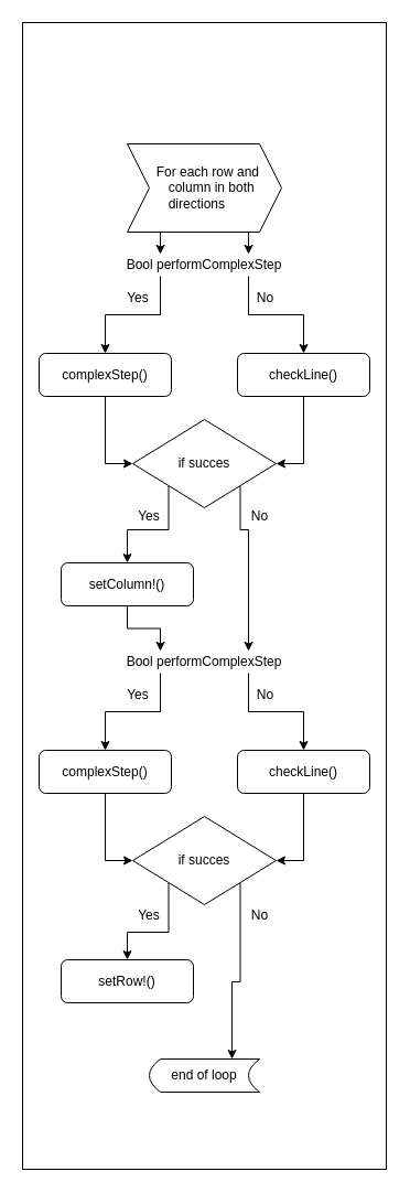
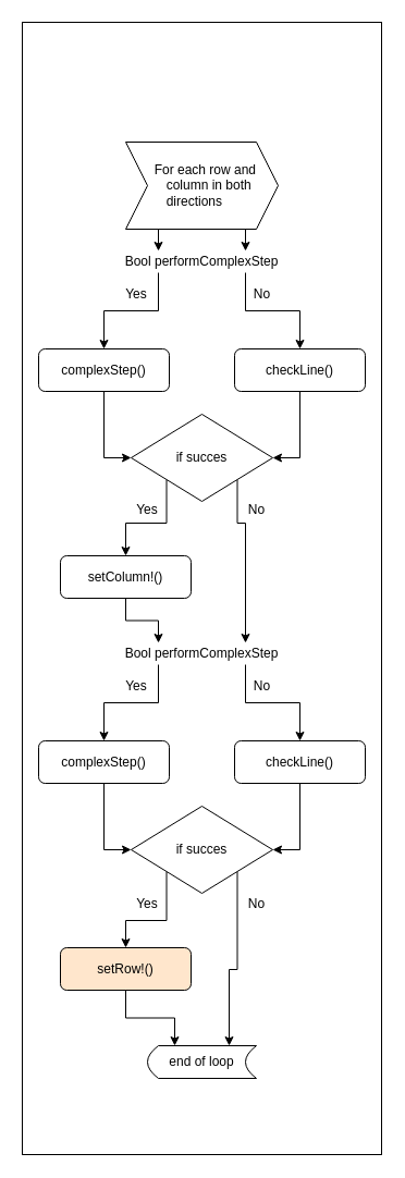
  <mxCell id="0" />
  <mxCell id="1" parent="0" />
  <mxCell id="2" value="" style="rounded=0;whiteSpace=wrap;html=1;" vertex="1" parent="1"><mxGeometry x="20" y="20" width="330" height="1040" as="geometry" /></mxCell>
  <mxCell id="3" style="edgeStyle=orthogonalEdgeStyle;rounded=0;orthogonalLoop=1;jettySize=auto;html=1;exitX=0.5;exitY=1;exitDx=0;exitDy=0;entryX=0;entryY=0.5;entryDx=0;entryDy=0;" edge="1" parent="1" source="4" target="16"><mxGeometry relative="1" as="geometry" /></mxCell>
  <mxCell id="4" value="complexStep()" style="rounded=1;whiteSpace=wrap;html=1;" vertex="1" parent="1"><mxGeometry x="35" y="320" width="120" height="39" as="geometry" /></mxCell>
  <mxCell id="5" style="edgeStyle=orthogonalEdgeStyle;rounded=0;orthogonalLoop=1;jettySize=auto;html=1;exitX=0.5;exitY=1;exitDx=0;exitDy=0;entryX=1;entryY=0.5;entryDx=0;entryDy=0;" edge="1" parent="1" source="6" target="16"><mxGeometry relative="1" as="geometry" /></mxCell>
  <mxCell id="6" value="checkLine()" style="rounded=1;whiteSpace=wrap;html=1;" vertex="1" parent="1"><mxGeometry x="215" y="320" width="120" height="39" as="geometry" /></mxCell>
  <mxCell id="7" style="edgeStyle=orthogonalEdgeStyle;rounded=0;orthogonalLoop=1;jettySize=auto;html=1;exitX=0.25;exitY=1;exitDx=0;exitDy=0;entryX=0.5;entryY=0;entryDx=0;entryDy=0;" edge="1" parent="1" source="9" target="4"><mxGeometry relative="1" as="geometry" /></mxCell>
  <mxCell id="8" style="edgeStyle=orthogonalEdgeStyle;rounded=0;orthogonalLoop=1;jettySize=auto;html=1;exitX=0.75;exitY=1;exitDx=0;exitDy=0;entryX=0.5;entryY=0;entryDx=0;entryDy=0;" edge="1" parent="1" source="9" target="6"><mxGeometry relative="1" as="geometry" /></mxCell>
  <mxCell id="9" value="Bool performComplexStep" style="text;html=1;strokeColor=none;fillColor=none;align=center;verticalAlign=middle;whiteSpace=wrap;rounded=0;" vertex="1" parent="1"><mxGeometry x="105" y="230" width="160" height="20" as="geometry" /></mxCell>
  <mxCell id="10" value="Yes" style="text;html=1;strokeColor=none;fillColor=none;align=center;verticalAlign=middle;whiteSpace=wrap;rounded=0;" vertex="1" parent="1"><mxGeometry x="105" y="260" width="40" height="20" as="geometry" /></mxCell>
  <mxCell id="11" value="No" style="text;html=1;align=center;verticalAlign=middle;resizable=0;points=[];autosize=1;" vertex="1" parent="1"><mxGeometry x="225" y="260" width="30" height="20" as="geometry" /></mxCell>
  <mxCell id="12" style="edgeStyle=orthogonalEdgeStyle;rounded=0;orthogonalLoop=1;jettySize=auto;html=1;exitX=0.5;exitY=1;exitDx=0;exitDy=0;entryX=0.25;entryY=0;entryDx=0;entryDy=0;" edge="1" parent="1" source="13" target="25"><mxGeometry relative="1" as="geometry" /></mxCell>
  <mxCell id="13" value="setColumn!()" style="rounded=1;whiteSpace=wrap;html=1;" vertex="1" parent="1"><mxGeometry x="55" y="510" width="120" height="39" as="geometry" /></mxCell>
  <mxCell id="14" style="edgeStyle=orthogonalEdgeStyle;rounded=0;orthogonalLoop=1;jettySize=auto;html=1;exitX=0;exitY=1;exitDx=0;exitDy=0;entryX=0.5;entryY=0;entryDx=0;entryDy=0;" edge="1" parent="1" source="16" target="13"><mxGeometry relative="1" as="geometry"><Array as="points"><mxPoint x="153" y="480" /><mxPoint x="115" y="480" /></Array></mxGeometry></mxCell>
  <mxCell id="15" style="edgeStyle=orthogonalEdgeStyle;rounded=0;orthogonalLoop=1;jettySize=auto;html=1;exitX=1;exitY=1;exitDx=0;exitDy=0;entryX=0.75;entryY=0;entryDx=0;entryDy=0;" edge="1" parent="1" source="16" target="25"><mxGeometry relative="1" as="geometry"><Array as="points"><mxPoint x="218" y="480" /><mxPoint x="225" y="480" /></Array></mxGeometry></mxCell>
  <mxCell id="16" value="if succes" style="rhombus;whiteSpace=wrap;html=1;" vertex="1" parent="1"><mxGeometry x="120" y="380" width="130" height="80" as="geometry" /></mxCell>
  <mxCell id="17" value="Yes" style="text;html=1;strokeColor=none;fillColor=none;align=center;verticalAlign=middle;whiteSpace=wrap;rounded=0;" vertex="1" parent="1"><mxGeometry x="115" y="458" width="40" height="20" as="geometry" /></mxCell>
  <mxCell id="18" value="No" style="text;html=1;align=center;verticalAlign=middle;resizable=0;points=[];autosize=1;" vertex="1" parent="1"><mxGeometry x="220" y="458" width="30" height="20" as="geometry" /></mxCell>
  <mxCell id="19" style="edgeStyle=orthogonalEdgeStyle;rounded=0;orthogonalLoop=1;jettySize=auto;html=1;exitX=0.5;exitY=1;exitDx=0;exitDy=0;entryX=0;entryY=0.5;entryDx=0;entryDy=0;" edge="1" parent="1" source="20" target="32"><mxGeometry relative="1" as="geometry" /></mxCell>
  <mxCell id="20" value="complexStep()" style="rounded=1;whiteSpace=wrap;html=1;" vertex="1" parent="1"><mxGeometry x="35" y="680" width="120" height="39" as="geometry" /></mxCell>
  <mxCell id="21" style="edgeStyle=orthogonalEdgeStyle;rounded=0;orthogonalLoop=1;jettySize=auto;html=1;exitX=0.5;exitY=1;exitDx=0;exitDy=0;entryX=1;entryY=0.5;entryDx=0;entryDy=0;" edge="1" parent="1" source="22" target="32"><mxGeometry relative="1" as="geometry" /></mxCell>
  <mxCell id="22" value="checkLine()" style="rounded=1;whiteSpace=wrap;html=1;" vertex="1" parent="1"><mxGeometry x="215" y="680" width="120" height="39" as="geometry" /></mxCell>
  <mxCell id="23" style="edgeStyle=orthogonalEdgeStyle;rounded=0;orthogonalLoop=1;jettySize=auto;html=1;exitX=0.25;exitY=1;exitDx=0;exitDy=0;entryX=0.5;entryY=0;entryDx=0;entryDy=0;" edge="1" parent="1" source="25" target="20"><mxGeometry relative="1" as="geometry" /></mxCell>
  <mxCell id="24" style="edgeStyle=orthogonalEdgeStyle;rounded=0;orthogonalLoop=1;jettySize=auto;html=1;exitX=0.75;exitY=1;exitDx=0;exitDy=0;entryX=0.5;entryY=0;entryDx=0;entryDy=0;" edge="1" parent="1" source="25" target="22"><mxGeometry relative="1" as="geometry" /></mxCell>
  <mxCell id="25" value="Bool performComplexStep" style="text;html=1;strokeColor=none;fillColor=none;align=center;verticalAlign=middle;whiteSpace=wrap;rounded=0;" vertex="1" parent="1"><mxGeometry x="105" y="590" width="160" height="20" as="geometry" /></mxCell>
  <mxCell id="26" value="Yes" style="text;html=1;strokeColor=none;fillColor=none;align=center;verticalAlign=middle;whiteSpace=wrap;rounded=0;" vertex="1" parent="1"><mxGeometry x="105" y="620" width="40" height="20" as="geometry" /></mxCell>
  <mxCell id="27" value="No" style="text;html=1;align=center;verticalAlign=middle;resizable=0;points=[];autosize=1;" vertex="1" parent="1"><mxGeometry x="225" y="620" width="30" height="20" as="geometry" /></mxCell>
- <mxCell id="29" value="setRow!()" style="rounded=1;whiteSpace=wrap;html=1;" vertex="1" parent="1"><mxGeometry x="55" y="870" width="120" height="39" as="geometry" /></mxCell>
+ <mxCell id="28" style="edgeStyle=orthogonalEdgeStyle;rounded=0;orthogonalLoop=1;jettySize=auto;html=1;exitX=0.5;exitY=1;exitDx=0;exitDy=0;entryX=0.25;entryY=0;entryDx=0;entryDy=0;" edge="1" parent="1" source="29" target="38"><mxGeometry relative="1" as="geometry" /></mxCell>
+ <mxCell id="29" value="setRow!()" style="rounded=1;whiteSpace=wrap;html=1;fillColor=#ffe6cc;" vertex="1" parent="1"><mxGeometry x="55" y="870" width="120" height="39" as="geometry" /></mxCell>
  <mxCell id="30" style="edgeStyle=orthogonalEdgeStyle;rounded=0;orthogonalLoop=1;jettySize=auto;html=1;exitX=0;exitY=1;exitDx=0;exitDy=0;entryX=0.5;entryY=0;entryDx=0;entryDy=0;" edge="1" parent="1" source="32" target="29"><mxGeometry relative="1" as="geometry" /></mxCell>
  <mxCell id="31" style="edgeStyle=orthogonalEdgeStyle;rounded=0;orthogonalLoop=1;jettySize=auto;html=1;exitX=1;exitY=1;exitDx=0;exitDy=0;entryX=0.75;entryY=0;entryDx=0;entryDy=0;" edge="1" parent="1" source="32" target="38"><mxGeometry relative="1" as="geometry" /></mxCell>
  <mxCell id="32" value="if succes" style="rhombus;whiteSpace=wrap;html=1;" vertex="1" parent="1"><mxGeometry x="120" y="740" width="130" height="80" as="geometry" /></mxCell>
  <mxCell id="33" value="Yes" style="text;html=1;strokeColor=none;fillColor=none;align=center;verticalAlign=middle;whiteSpace=wrap;rounded=0;" vertex="1" parent="1"><mxGeometry x="115" y="820" width="40" height="20" as="geometry" /></mxCell>
  <mxCell id="34" value="No" style="text;html=1;align=center;verticalAlign=middle;resizable=0;points=[];autosize=1;" vertex="1" parent="1"><mxGeometry x="220" y="820" width="30" height="20" as="geometry" /></mxCell>
  <mxCell id="35" style="edgeStyle=orthogonalEdgeStyle;rounded=0;orthogonalLoop=1;jettySize=auto;html=1;exitX=0.25;exitY=1;exitDx=0;exitDy=0;entryX=0.25;entryY=0;entryDx=0;entryDy=0;" edge="1" parent="1" source="37" target="9"><mxGeometry relative="1" as="geometry" /></mxCell>
  <mxCell id="36" style="edgeStyle=orthogonalEdgeStyle;rounded=0;orthogonalLoop=1;jettySize=auto;html=1;exitX=0.75;exitY=1;exitDx=0;exitDy=0;entryX=0.75;entryY=0;entryDx=0;entryDy=0;" edge="1" parent="1" source="37" target="9"><mxGeometry relative="1" as="geometry" /></mxCell>
  <mxCell id="37" value="&amp;nbsp; &amp;nbsp; &amp;nbsp; &amp;nbsp;For each row and&amp;nbsp; &amp;nbsp; &amp;nbsp; &amp;nbsp; &amp;nbsp; &amp;nbsp; &amp;nbsp;column in both&amp;nbsp; &amp;nbsp; &amp;nbsp;directions&amp;nbsp; &amp;nbsp; &amp;nbsp;" style="shape=step;perimeter=stepPerimeter;whiteSpace=wrap;html=1;fixedSize=1;size=20;" vertex="1" parent="1"><mxGeometry x="115" y="130" width="140" height="80" as="geometry" /></mxCell>
  <mxCell id="38" value="end of loop" style="shape=dataStorage;whiteSpace=wrap;html=1;" vertex="1" parent="1"><mxGeometry x="135" y="960" width="100" height="30" as="geometry" /></mxCell>
